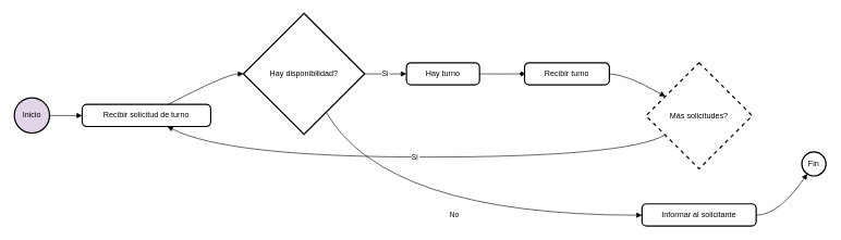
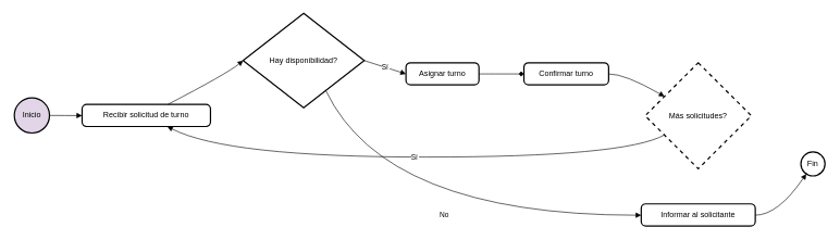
  <mxCell id="0" />
  <mxCell id="1" parent="0" />
  <mxCell id="2" value="Inicio" style="ellipse;aspect=fixed;strokeWidth=2;whiteSpace=wrap;fillColor=#e1d5e7;" vertex="1" parent="1"><mxGeometry x="20" y="150" width="54" height="54" as="geometry" /></mxCell>
  <mxCell id="3" value="Recibir solicitud de turno" style="rounded=1;absoluteArcSize=1;arcSize=14;whiteSpace=wrap;strokeWidth=2;" vertex="1" parent="1"><mxGeometry x="124" y="160" width="197" height="34" as="geometry" /></mxCell>
- <mxCell id="4" value="Hay disponibilidad?" style="rhombus;strokeWidth=2;whiteSpace=wrap;" vertex="1" parent="1"><mxGeometry x="371" y="20" width="186" height="186" as="geometry" /></mxCell>
- <mxCell id="5" value="Hay turno" style="rounded=1;absoluteArcSize=1;arcSize=14;whiteSpace=wrap;strokeWidth=2;" vertex="1" parent="1"><mxGeometry x="621" y="96" width="112" height="34" as="geometry" /></mxCell>
+ <mxCell id="4" value="Hay disponibilidad?" style="rhombus;strokeWidth=2;whiteSpace=wrap;" vertex="1" parent="1"><mxGeometry x="371" y="20" width="186" height="145" as="geometry" /></mxCell>
+ <mxCell id="5" value="Asignar turno" style="rounded=1;absoluteArcSize=1;arcSize=14;whiteSpace=wrap;strokeWidth=2;" vertex="1" parent="1"><mxGeometry x="621" y="96" width="112" height="34" as="geometry" /></mxCell>
  <mxCell id="6" value="Informar al solicitante" style="rounded=1;absoluteArcSize=1;arcSize=14;whiteSpace=wrap;strokeWidth=2;" vertex="1" parent="1"><mxGeometry x="982" y="313" width="175" height="34" as="geometry" /></mxCell>
- <mxCell id="7" value="Recibir turno" style="rounded=1;absoluteArcSize=1;arcSize=14;whiteSpace=wrap;strokeWidth=2;" vertex="1" parent="1"><mxGeometry x="802" y="96" width="130" height="34" as="geometry" /></mxCell>
+ <mxCell id="7" value="Confirmar turno" style="rounded=1;absoluteArcSize=1;arcSize=14;whiteSpace=wrap;strokeWidth=2;" vertex="1" parent="1"><mxGeometry x="802" y="96" width="130" height="34" as="geometry" /></mxCell>
  <mxCell id="8" value="Más solicitudes?" style="rhombus;strokeWidth=2;whiteSpace=wrap;dashed=1;" vertex="1" parent="1"><mxGeometry x="988" y="96" width="163" height="163" as="geometry" /></mxCell>
  <mxCell id="9" value="Fin" style="ellipse;aspect=fixed;strokeWidth=2;whiteSpace=wrap;" vertex="1" parent="1"><mxGeometry x="1227" y="233" width="37" height="37" as="geometry" /></mxCell>
  <mxCell id="10" value="" style="curved=1;startArrow=none;endArrow=block;exitX=1.004;exitY=0.505;entryX=0.001;entryY=0.507;rounded=0;" edge="1" parent="1" source="2" target="3"><mxGeometry relative="1" as="geometry"><Array as="points" /></mxGeometry></mxCell>
  <mxCell id="11" value="" style="curved=1;startArrow=none;endArrow=block;exitX=0.666;exitY=0.007;entryX=-0.001;entryY=0.501;rounded=0;" edge="1" parent="1" source="3" target="4"><mxGeometry relative="1" as="geometry"><Array as="points"><mxPoint x="346" y="113" /></Array></mxGeometry></mxCell>
  <mxCell id="12" value="Sí" style="curved=1;startArrow=none;endArrow=block;exitX=1.001;exitY=0.501;entryX=-0.002;entryY=0.505;rounded=0;" edge="1" parent="1" source="4" target="5"><mxGeometry relative="1" as="geometry"><Array as="points" /></mxGeometry></mxCell>
  <mxCell id="13" value="No" style="curved=1;startArrow=none;endArrow=block;exitX=0.788;exitY=1.002;entryX=0.001;entryY=0.511;rounded=0;" edge="1" parent="1" source="4" target="6"><mxGeometry relative="1" as="geometry"><Array as="points"><mxPoint x="589" y="330" /></Array></mxGeometry></mxCell>
  <mxCell id="14" value="" style="curved=1;startArrow=none;endArrow=diamond;exitX=0.996;exitY=0.505;entryX=-0.002;entryY=0.505;rounded=0;" edge="1" parent="1" source="5" target="7"><mxGeometry relative="1" as="geometry"><Array as="points" /></mxGeometry></mxCell>
  <mxCell id="15" value="" style="curved=1;startArrow=none;endArrow=block;exitX=1.001;exitY=0.505;entryX=0.001;entryY=0.214;rounded=0;" edge="1" parent="1" source="7" target="8"><mxGeometry relative="1" as="geometry"><Array as="points"><mxPoint x="957" y="113" /></Array></mxGeometry></mxCell>
  <mxCell id="16" value="Sí" style="curved=1;startArrow=none;endArrow=block;exitX=0.001;exitY=0.783;entryX=0.666;entryY=1.007;rounded=0;" edge="1" parent="1" source="8" target="3"><mxGeometry relative="1" as="geometry"><Array as="points"><mxPoint x="957" y="241" /><mxPoint x="346" y="241" /></Array></mxGeometry></mxCell>
  <mxCell id="17" value="" style="curved=1;startArrow=none;endArrow=block;exitX=1.002;exitY=0.511;entryX=0.152;entryY=1.0;rounded=0;" edge="1" parent="1" source="6" target="9"><mxGeometry relative="1" as="geometry"><Array as="points"><mxPoint x="1192" y="330" /></Array></mxGeometry></mxCell>
